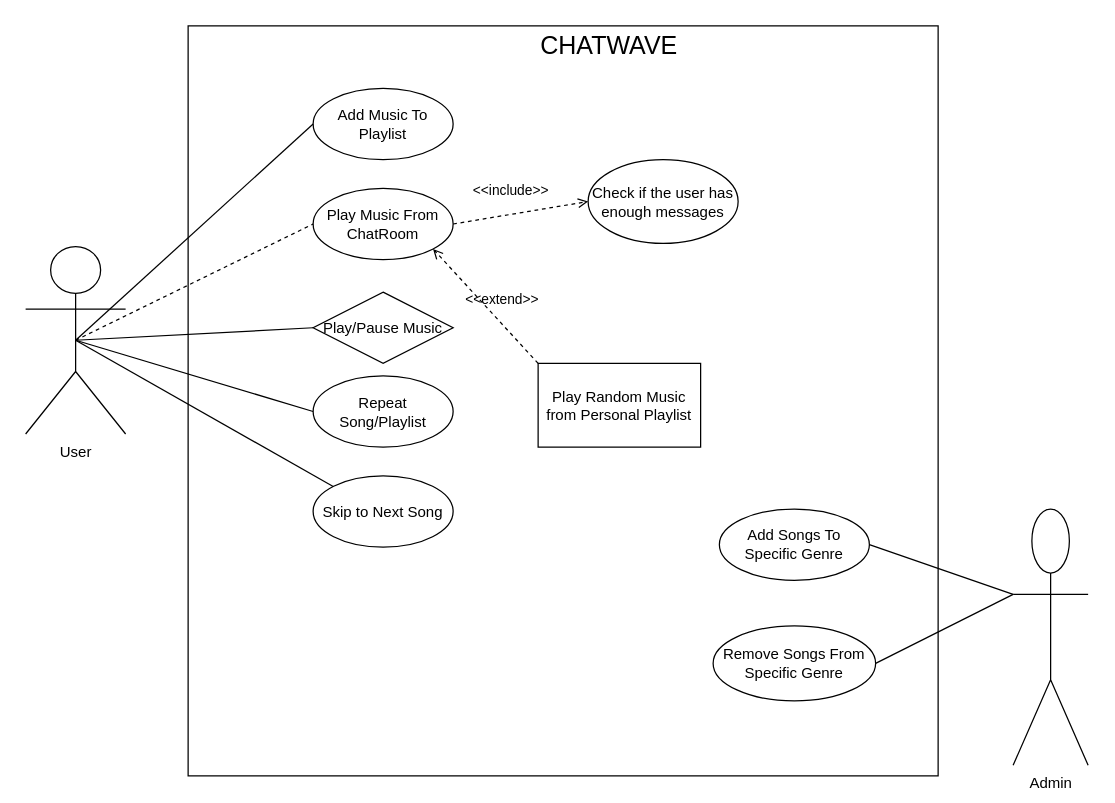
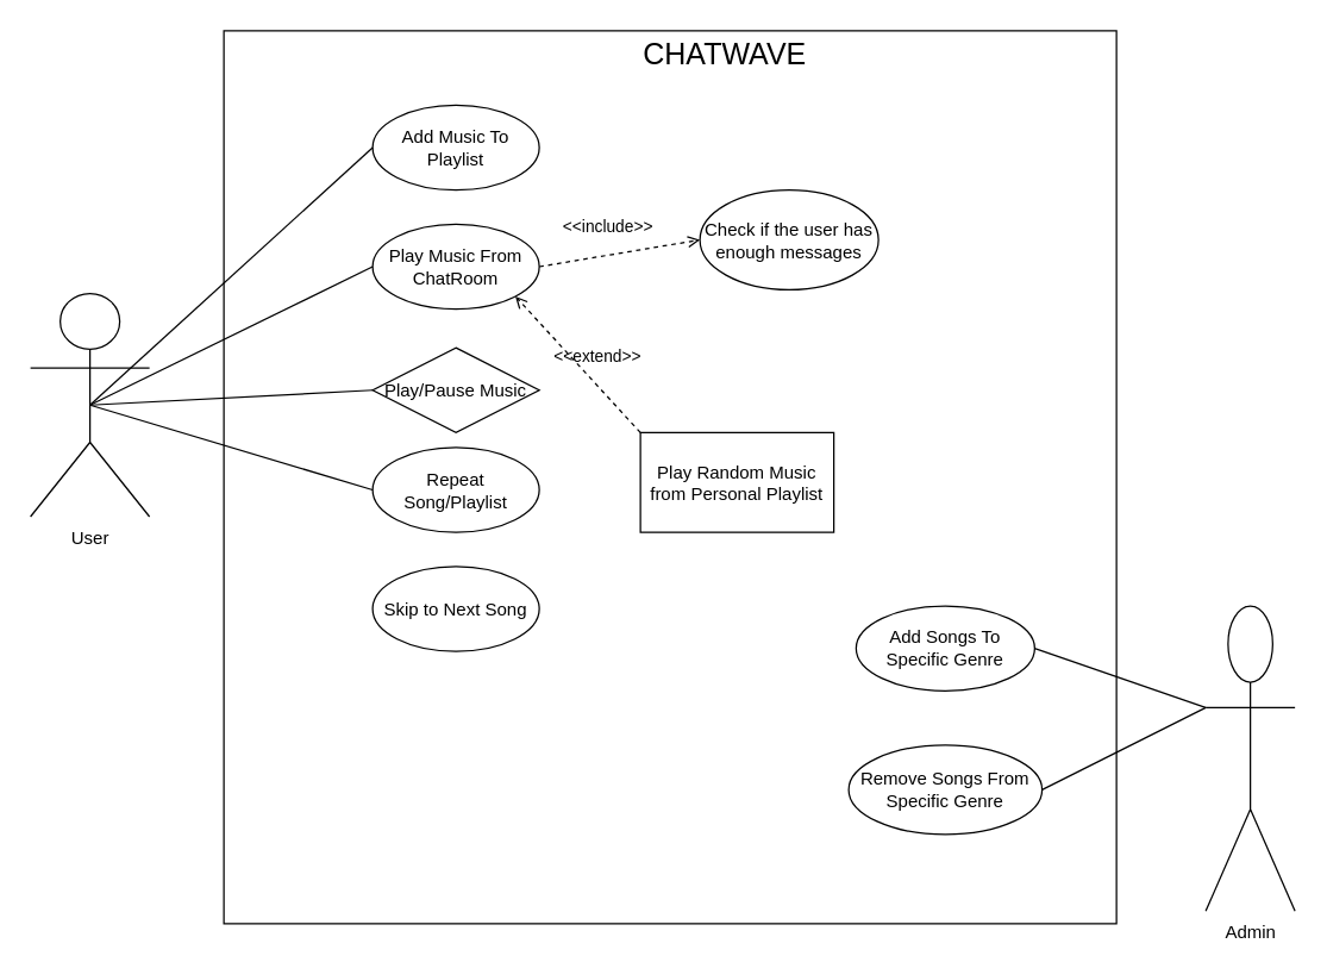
  <mxCell id="0" />
  <mxCell id="1" parent="0" />
  <mxCell id="2" value="" style="whiteSpace=wrap;html=1;aspect=fixed;" vertex="1" parent="1"><mxGeometry x="150" y="20" width="600" height="600" as="geometry" /></mxCell>
  <mxCell id="3" value="User" style="shape=umlActor;verticalLabelPosition=bottom;verticalAlign=top;html=1;outlineConnect=0;" vertex="1" parent="1"><mxGeometry x="20" y="196.5" width="80" height="150" as="geometry" /></mxCell>
  <mxCell id="4" value="Admin" style="shape=umlActor;verticalLabelPosition=bottom;verticalAlign=top;html=1;outlineConnect=0;" vertex="1" parent="1"><mxGeometry x="810" y="406.5" width="60" height="205" as="geometry" /></mxCell>
  <mxCell id="5" value="Add Music To Playlist" style="ellipse;whiteSpace=wrap;html=1;" vertex="1" parent="1"><mxGeometry x="250" y="70" width="112" height="57" as="geometry" /></mxCell>
  <mxCell id="6" value="" style="endArrow=none;html=1;rounded=0;exitX=0.5;exitY=0.5;exitDx=0;exitDy=0;exitPerimeter=0;entryX=0;entryY=0.5;entryDx=0;entryDy=0;" edge="1" parent="1" source="3" target="5"><mxGeometry width="50" height="50" relative="1" as="geometry"><mxPoint x="470" y="410" as="sourcePoint" /><mxPoint x="520" y="360" as="targetPoint" /></mxGeometry></mxCell>
  <mxCell id="7" value="Add Songs To Specific Genre" style="ellipse;whiteSpace=wrap;html=1;" vertex="1" parent="1"><mxGeometry x="575" y="406.5" width="120" height="57" as="geometry" /></mxCell>
  <mxCell id="8" value="Remove Songs From Specific Genre" style="ellipse;whiteSpace=wrap;html=1;" vertex="1" parent="1"><mxGeometry x="570" y="500" width="130" height="60" as="geometry" /></mxCell>
  <mxCell id="9" value="" style="endArrow=none;html=1;rounded=0;exitX=0;exitY=0.333;exitDx=0;exitDy=0;exitPerimeter=0;entryX=1;entryY=0.5;entryDx=0;entryDy=0;" edge="1" parent="1" source="4" target="7"><mxGeometry width="50" height="50" relative="1" as="geometry"><mxPoint x="130" y="150" as="sourcePoint" /><mxPoint x="250" y="111" as="targetPoint" /></mxGeometry></mxCell>
  <mxCell id="10" value="" style="endArrow=none;html=1;rounded=0;exitX=0;exitY=0.333;exitDx=0;exitDy=0;exitPerimeter=0;entryX=1;entryY=0.5;entryDx=0;entryDy=0;" edge="1" parent="1" source="4" target="8"><mxGeometry width="50" height="50" relative="1" as="geometry"><mxPoint x="860" y="460" as="sourcePoint" /><mxPoint x="740" y="409" as="targetPoint" /></mxGeometry></mxCell>
  <mxCell id="11" value="Play Music From ChatRoom" style="ellipse;whiteSpace=wrap;html=1;" vertex="1" parent="1"><mxGeometry x="250" y="150" width="112" height="57" as="geometry" /></mxCell>
- <mxCell id="12" value="" style="endArrow=none;html=1;rounded=0;exitX=0.5;exitY=0.5;exitDx=0;exitDy=0;exitPerimeter=0;entryX=0;entryY=0.5;entryDx=0;entryDy=0;dashed=1;" edge="1" parent="1" source="3" target="11"><mxGeometry width="50" height="50" relative="1" as="geometry"><mxPoint x="130" y="150" as="sourcePoint" /><mxPoint x="260" y="109" as="targetPoint" /></mxGeometry></mxCell>
+ <mxCell id="12" value="" style="endArrow=none;html=1;rounded=0;exitX=0.5;exitY=0.5;exitDx=0;exitDy=0;exitPerimeter=0;entryX=0;entryY=0.5;entryDx=0;entryDy=0;" edge="1" parent="1" source="3" target="11"><mxGeometry width="50" height="50" relative="1" as="geometry"><mxPoint x="130" y="150" as="sourcePoint" /><mxPoint x="260" y="109" as="targetPoint" /></mxGeometry></mxCell>
  <mxCell id="13" value="Check if the user has enough messages" style="ellipse;whiteSpace=wrap;html=1;" vertex="1" parent="1"><mxGeometry x="470" y="127" width="120" height="67" as="geometry" /></mxCell>
  <mxCell id="14" value="&amp;lt;&amp;lt;include&amp;gt;&amp;gt;" style="html=1;verticalAlign=bottom;labelBackgroundColor=none;endArrow=open;endFill=0;dashed=1;rounded=0;entryX=0;entryY=0.5;entryDx=0;entryDy=0;exitX=1;exitY=0.5;exitDx=0;exitDy=0;" edge="1" parent="1" source="11" target="13"><mxGeometry x="-0.126" y="10" width="160" relative="1" as="geometry"><mxPoint x="641" y="183" as="sourcePoint" /><mxPoint x="781" y="145" as="targetPoint" /><mxPoint as="offset" /></mxGeometry></mxCell>
  <mxCell id="15" value="Play Random Music from Personal Playlist" style="whiteSpace=wrap;html=1;rounded=0;" vertex="1" parent="1"><mxGeometry x="430" y="290" width="130" height="67" as="geometry" /></mxCell>
  <mxCell id="16" value="&amp;lt;&amp;lt;extend&amp;gt;&amp;gt;" style="html=1;verticalAlign=bottom;labelBackgroundColor=none;endArrow=open;endFill=0;dashed=1;rounded=0;exitX=0;exitY=0;exitDx=0;exitDy=0;entryX=1;entryY=1;entryDx=0;entryDy=0;" edge="1" parent="1" source="15" target="11"><mxGeometry x="-0.179" y="-7" width="160" relative="1" as="geometry"><mxPoint x="410" y="390" as="sourcePoint" /><mxPoint x="570" y="390" as="targetPoint" /><mxPoint as="offset" /></mxGeometry></mxCell>
  <mxCell id="17" value="CHATWAVE" style="text;html=1;align=center;verticalAlign=middle;whiteSpace=wrap;rounded=0;fontSize=20;" vertex="1" parent="1"><mxGeometry x="457" y="20" width="60" height="30" as="geometry" /></mxCell>
  <mxCell id="18" value="Play/Pause Music" style="rhombus;whiteSpace=wrap;html=1;" vertex="1" parent="1"><mxGeometry x="250" y="233" width="112" height="57" as="geometry" /></mxCell>
  <mxCell id="19" value="Repeat Song/Playlist" style="ellipse;whiteSpace=wrap;html=1;" vertex="1" parent="1"><mxGeometry x="250" y="300" width="112" height="57" as="geometry" /></mxCell>
  <mxCell id="20" value="Skip to Next Song" style="ellipse;whiteSpace=wrap;html=1;" vertex="1" parent="1"><mxGeometry x="250" y="380" width="112" height="57" as="geometry" /></mxCell>
  <mxCell id="21" value="" style="endArrow=none;html=1;rounded=0;exitX=0.5;exitY=0.5;exitDx=0;exitDy=0;exitPerimeter=0;entryX=0;entryY=0.5;entryDx=0;entryDy=0;" edge="1" parent="1" source="3" target="18"><mxGeometry width="50" height="50" relative="1" as="geometry"><mxPoint x="90" y="175" as="sourcePoint" /><mxPoint x="260" y="189" as="targetPoint" /></mxGeometry></mxCell>
  <mxCell id="22" value="" style="endArrow=none;html=1;rounded=0;entryX=0;entryY=0.5;entryDx=0;entryDy=0;exitX=0.5;exitY=0.5;exitDx=0;exitDy=0;exitPerimeter=0;" edge="1" parent="1" source="3" target="19"><mxGeometry width="50" height="50" relative="1" as="geometry"><mxPoint x="90" y="170" as="sourcePoint" /><mxPoint x="270" y="199" as="targetPoint" /></mxGeometry></mxCell>
- <mxCell id="23" value="" style="endArrow=none;html=1;rounded=0;exitX=0.5;exitY=0.5;exitDx=0;exitDy=0;exitPerimeter=0;entryX=0;entryY=0;entryDx=0;entryDy=0;" edge="1" parent="1" source="3" target="20"><mxGeometry width="50" height="50" relative="1" as="geometry"><mxPoint x="110" y="195" as="sourcePoint" /><mxPoint x="280" y="209" as="targetPoint" /></mxGeometry></mxCell>
